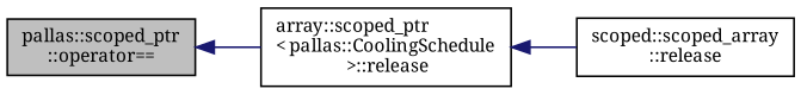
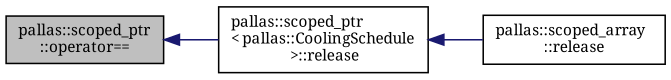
  digraph {
    fontname="Noto Serif"
    rankdir=LR
    node [color=black fillcolor=white fontname="Noto Serif" fontsize=10 shape=record style=filled]
    edge [color=midnightblue dir=back fontname="Noto Serif" fontsize=10 labelfontname=Helvetica labelfontsize=10 style=solid]
    n1 [fillcolor=grey75 fontcolor=black height=0.2 label="pallas::scoped_ptr\l::operator==" width=0.4]
-   n2 [height=0.2 label="array::scoped_ptr\l\< pallas::CoolingSchedule\l \>::release" width=0.4]
-   n3 [height=0.2 label="scoped::scoped_array\l::release" width=0.4]
+   n2 [height=0.2 label="pallas::scoped_ptr\l\< pallas::CoolingSchedule\l \>::release" width=0.4]
+   n3 [height=0.2 label="pallas::scoped_array\l::release" width=0.4]
    n1 -> n2
    n2 -> n3
  }
